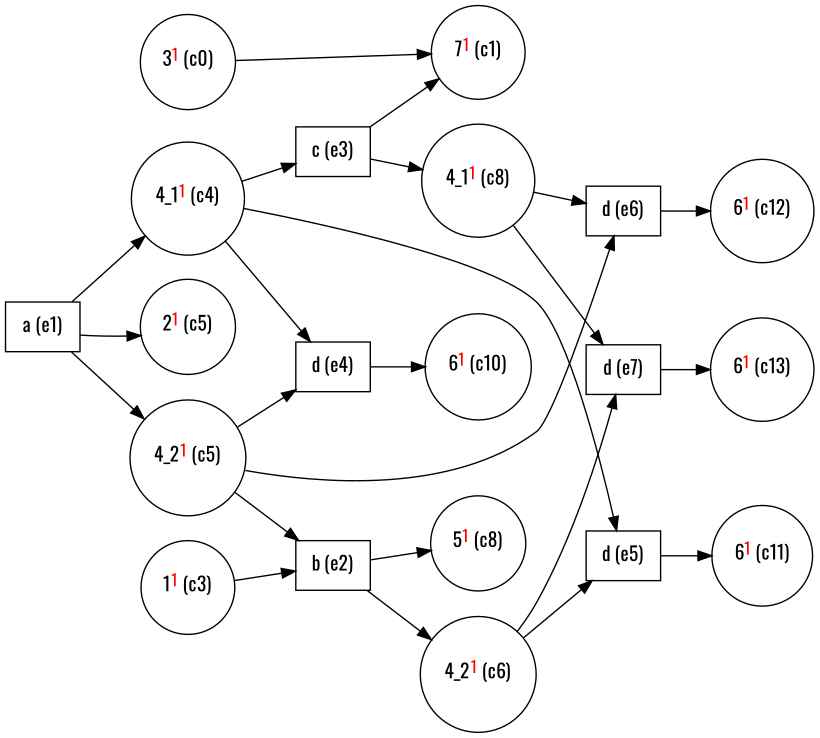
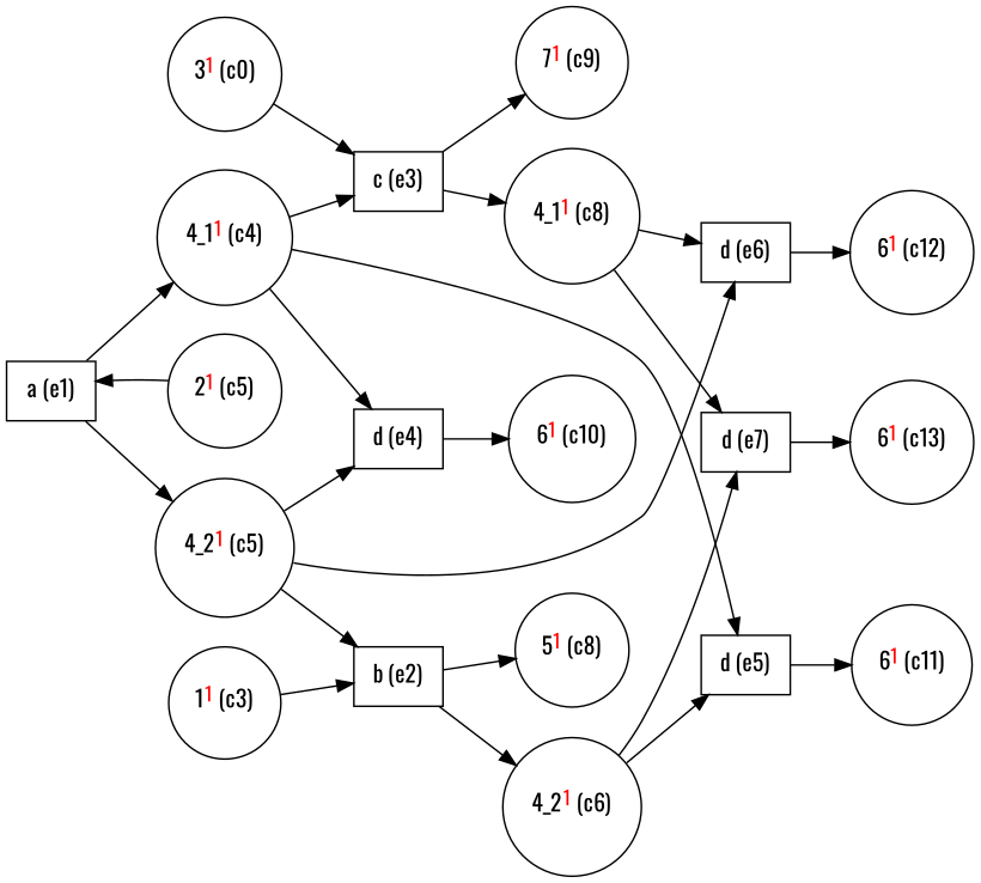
  digraph {
    fontname=Oswald
    rankdir=LR
    node [fontname=Oswald shape=circle]
    edge [fontname=Oswald]
    n1 [label=<3<FONT COLOR="red"><SUP>1</SUP></FONT>&nbsp;(c0)>]
    n2 [label="c (e3)" shape=box]
    n3 [label=<4_1<FONT COLOR="red"><SUP>1</SUP></FONT>&nbsp;(c8)>]
-   n4 [label=<7<FONT COLOR="red"><SUP>1</SUP></FONT>&nbsp;(c1)>]
+   n4 [label=<7<FONT COLOR="red"><SUP>1</SUP></FONT>&nbsp;(c9)>]
    n5 [label="d (e6)" shape=box]
    n6 [label="d (e7)" shape=box]
    n7 [label=<2<FONT COLOR="red"><SUP>1</SUP></FONT>&nbsp;(c5)>]
    n8 [label="a (e1)" shape=box]
    n9 [label=<4_1<FONT COLOR="red"><SUP>1</SUP></FONT>&nbsp;(c4)>]
    n10 [label=<4_2<FONT COLOR="red"><SUP>1</SUP></FONT>&nbsp;(c5)>]
    n11 [label="d (e5)" shape=box]
    n12 [label="d (e4)" shape=box]
    n13 [label="b (e2)" shape=box]
    n14 [label=<1<FONT COLOR="red"><SUP>1</SUP></FONT>&nbsp;(c3)>]
    n15 [label=<4_2<FONT COLOR="red"><SUP>1</SUP></FONT>&nbsp;(c6)>]
    n16 [label=<5<FONT COLOR="red"><SUP>1</SUP></FONT>&nbsp;(c8)>]
    n17 [label=<6<FONT COLOR="red"><SUP>1</SUP></FONT>&nbsp;(c11)>]
    n18 [label=<6<FONT COLOR="red"><SUP>1</SUP></FONT>&nbsp;(c10)>]
    n19 [label=<6<FONT COLOR="red"><SUP>1</SUP></FONT>&nbsp;(c12)>]
    n20 [label=<6<FONT COLOR="red"><SUP>1</SUP></FONT>&nbsp;(c13)>]
-   n1 -> n4
+   n1 -> n2
    n2 -> n3
    n2 -> n4
    n3 -> n5
    n3 -> n6
    n5 -> n19
    n6 -> n20
-   n8 -> n7
+   n7 -> n8
    n8 -> n9
    n8 -> n10
    n9 -> n2
    n9 -> n11
    n9 -> n12
    n10 -> n5
    n10 -> n12
    n10 -> n13
    n11 -> n17
    n12 -> n18
    n13 -> n15
    n13 -> n16
    n14 -> n13
    n15 -> n6
    n15 -> n11
  }
